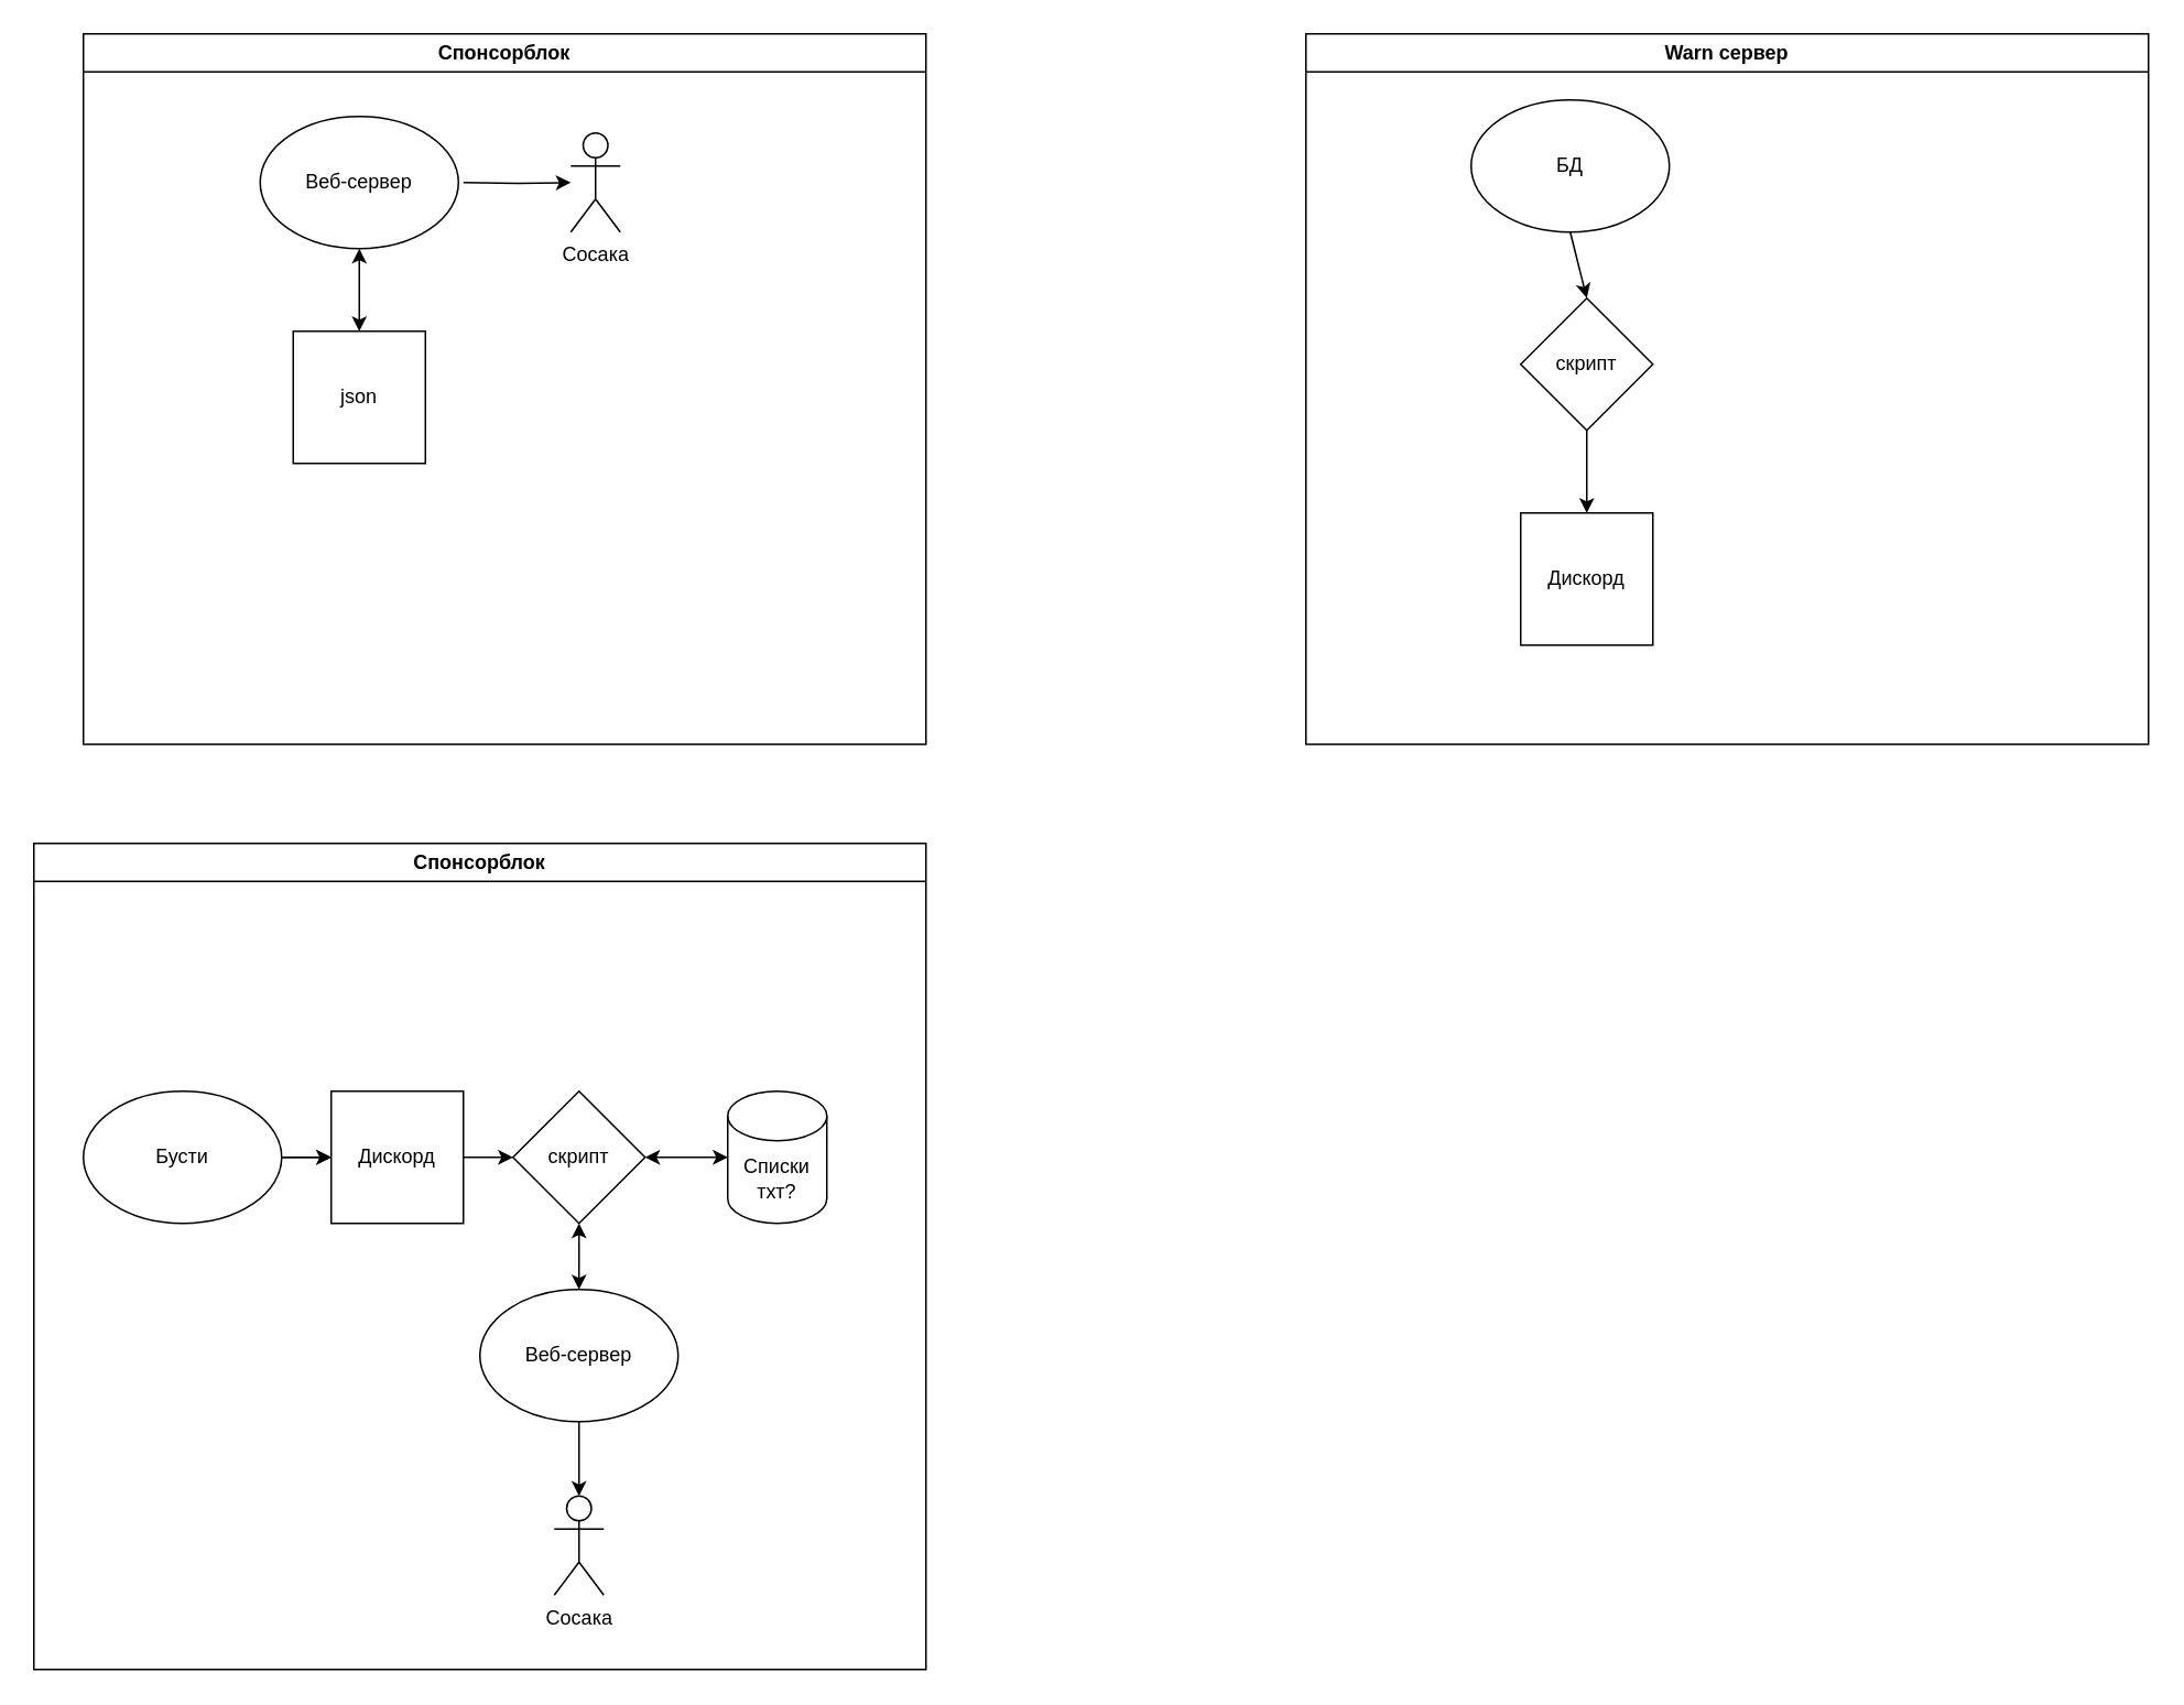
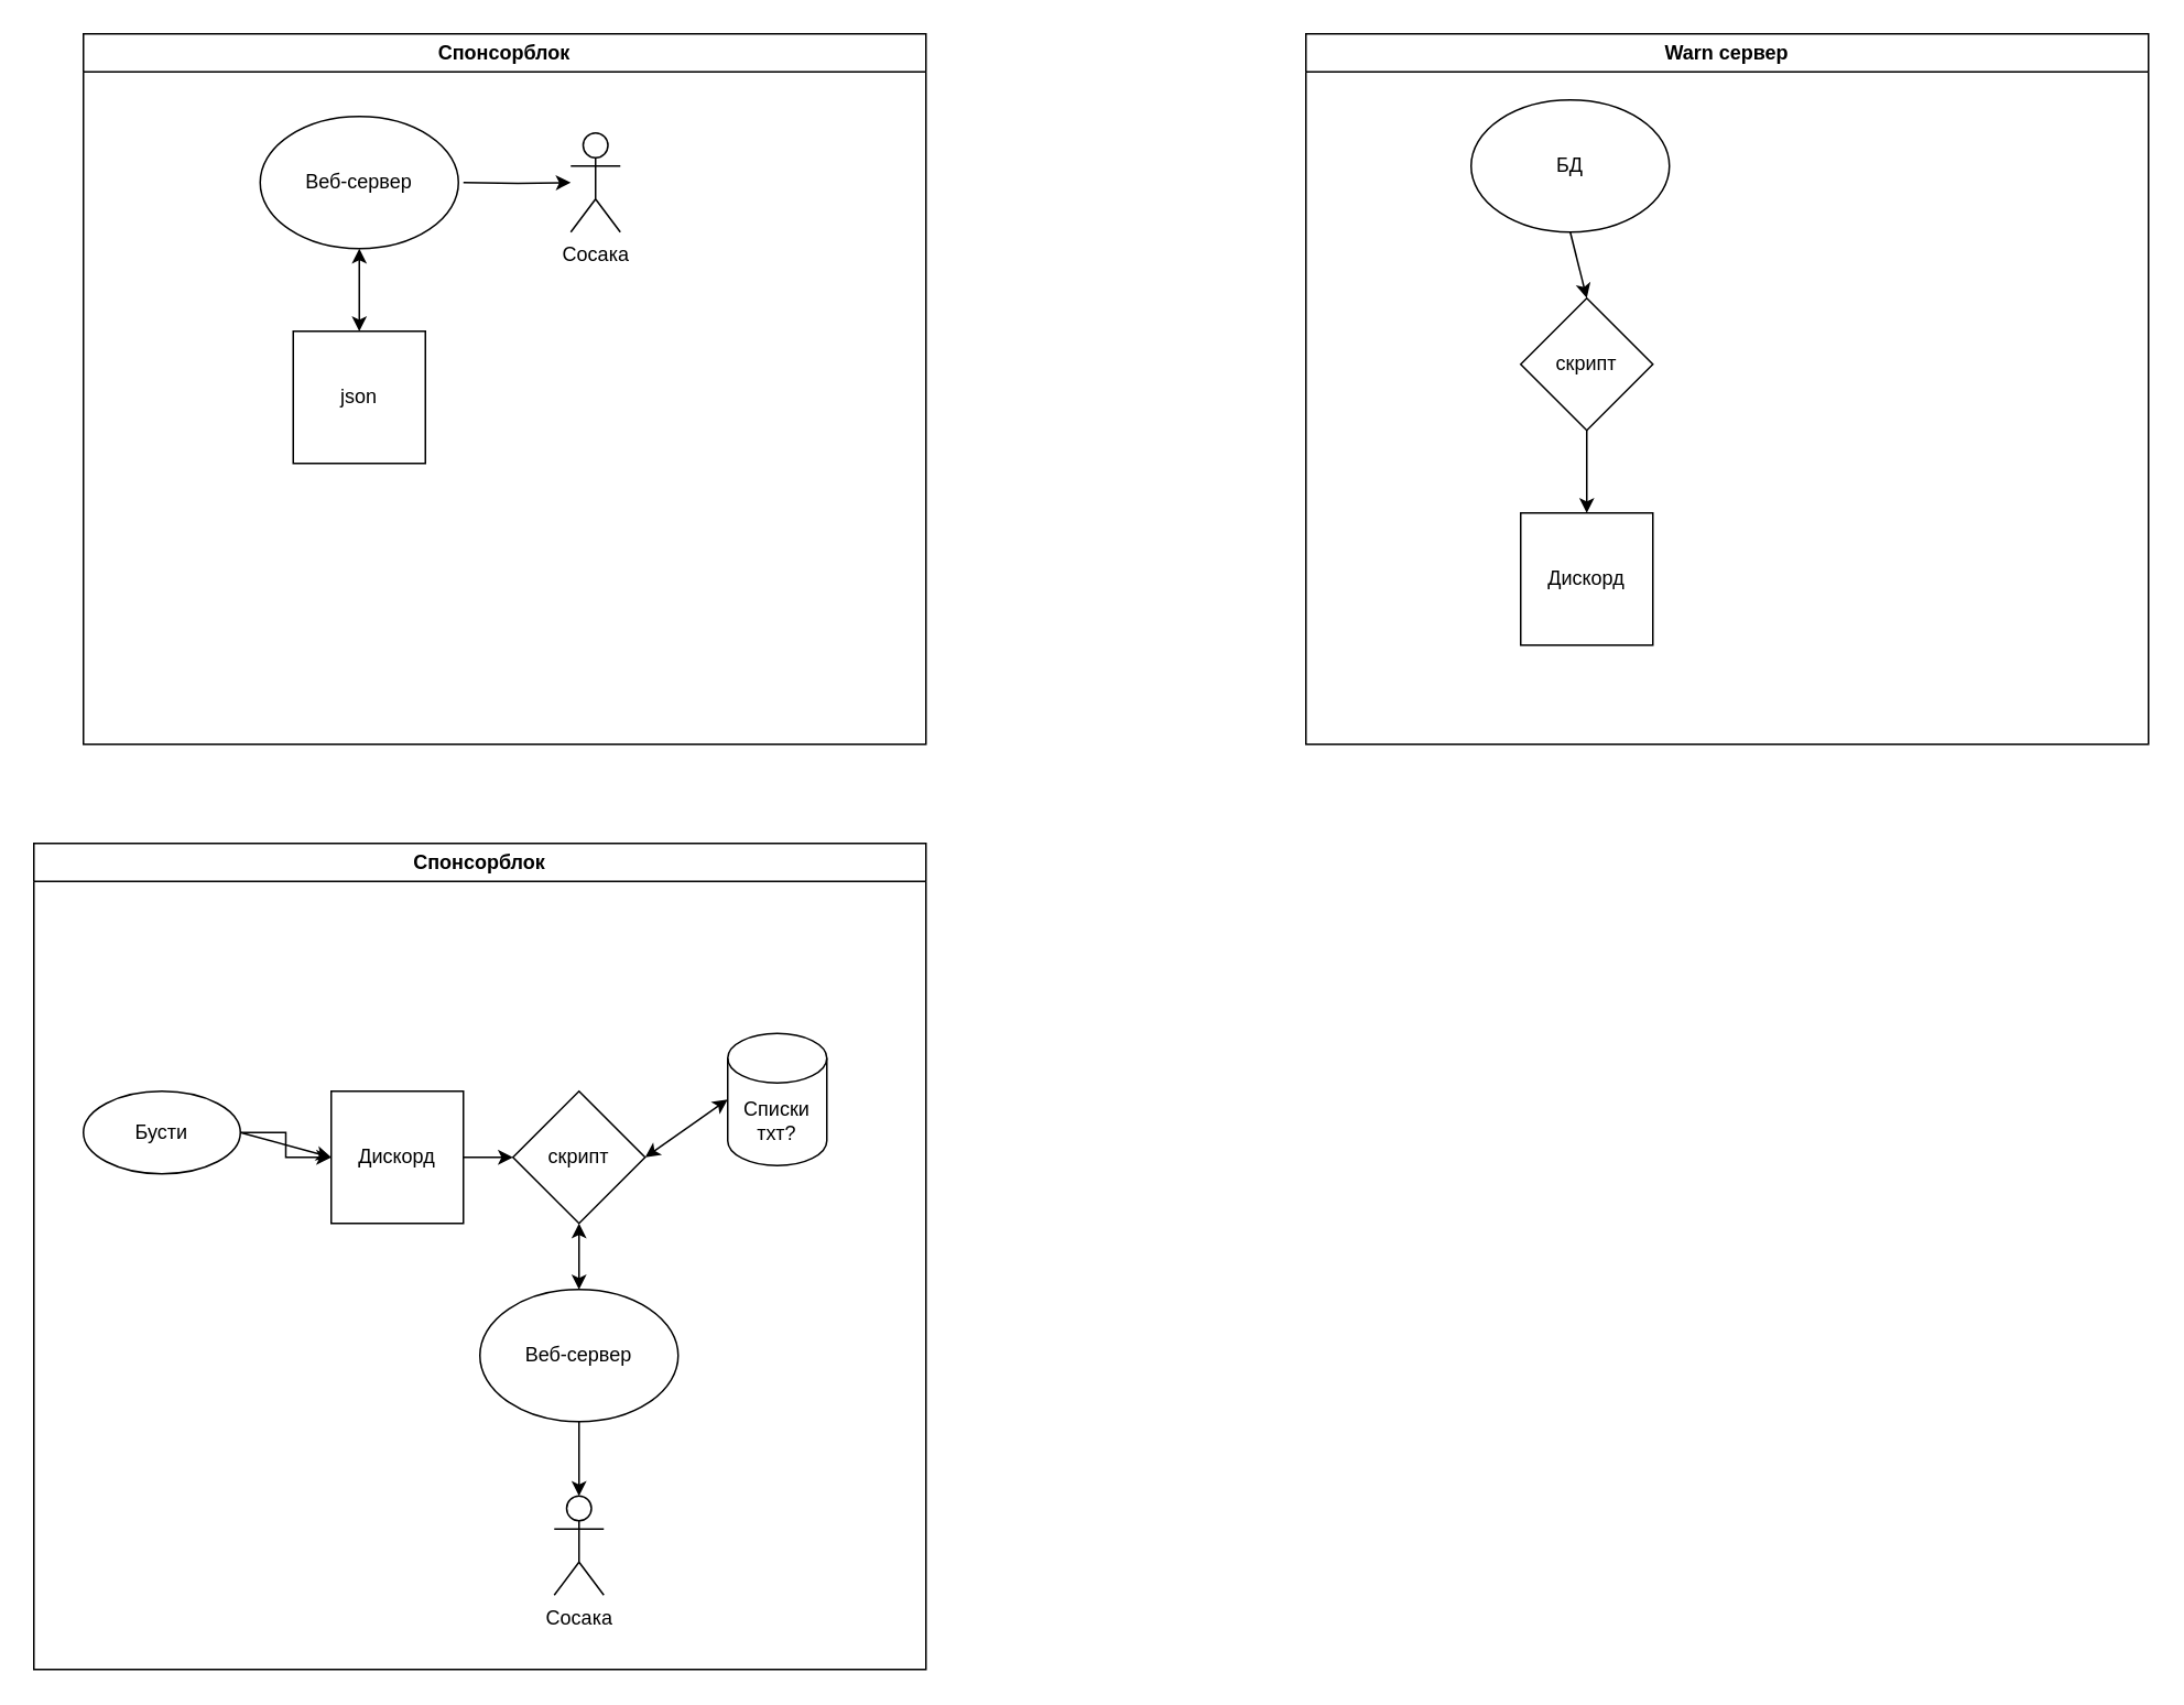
  <mxCell id="0" />
  <mxCell id="1" parent="0" />
  <mxCell id="2" value="Спонсорблок" style="swimlane;whiteSpace=wrap;html=1;" vertex="1" parent="1"><mxGeometry x="50" y="20" width="510" height="430" as="geometry" /></mxCell>
  <mxCell id="3" value="Веб-сервер" style="ellipse;whiteSpace=wrap;html=1;" vertex="1" parent="2"><mxGeometry x="107" y="50" width="120" height="80" as="geometry" /></mxCell>
  <mxCell id="4" value="json" style="whiteSpace=wrap;html=1;rounded=0;" vertex="1" parent="2"><mxGeometry x="127" y="180" width="80" height="80" as="geometry" /></mxCell>
  <mxCell id="5" value="" style="endArrow=classic;startArrow=classic;html=1;rounded=0;entryX=0.5;entryY=0;entryDx=0;entryDy=0;exitX=0.5;exitY=1;exitDx=0;exitDy=0;" edge="1" parent="2" source="3" target="4"><mxGeometry width="50" height="50" relative="1" as="geometry"><mxPoint x="142" y="150" as="sourcePoint" /><mxPoint x="192" y="150" as="targetPoint" /></mxGeometry></mxCell>
  <mxCell id="6" value="" style="edgeStyle=orthogonalEdgeStyle;rounded=0;orthogonalLoop=1;jettySize=auto;html=1;" edge="1" parent="2" target="7"><mxGeometry relative="1" as="geometry"><mxPoint x="230" y="90" as="sourcePoint" /></mxGeometry></mxCell>
  <mxCell id="7" value="Сосака" style="shape=umlActor;verticalLabelPosition=bottom;verticalAlign=top;html=1;outlineConnect=0;" vertex="1" parent="2"><mxGeometry x="295" y="60" width="30" height="60" as="geometry" /></mxCell>
  <mxCell id="8" value="Warn сервер" style="swimlane;whiteSpace=wrap;html=1;" vertex="1" parent="1"><mxGeometry x="790" y="20" width="510" height="430" as="geometry" /></mxCell>
  <mxCell id="9" value="БД" style="ellipse;whiteSpace=wrap;html=1;" vertex="1" parent="8"><mxGeometry x="100" y="40" width="120" height="80" as="geometry" /></mxCell>
  <mxCell id="10" value="скрипт" style="rhombus;whiteSpace=wrap;html=1;" vertex="1" parent="8"><mxGeometry x="130" y="160" width="80" height="80" as="geometry" /></mxCell>
  <mxCell id="11" value="" style="endArrow=classic;html=1;rounded=0;exitX=0.5;exitY=1;exitDx=0;exitDy=0;entryX=0.5;entryY=0;entryDx=0;entryDy=0;" edge="1" parent="8" source="9" target="10"><mxGeometry width="50" height="50" relative="1" as="geometry"><mxPoint x="920" y="510" as="sourcePoint" /><mxPoint x="970" y="460" as="targetPoint" /></mxGeometry></mxCell>
  <mxCell id="12" value="Дискорд" style="whiteSpace=wrap;html=1;aspect=fixed;" vertex="1" parent="8"><mxGeometry x="130" y="290" width="80" height="80" as="geometry" /></mxCell>
  <mxCell id="13" value="" style="endArrow=classic;html=1;rounded=0;exitX=0.5;exitY=1;exitDx=0;exitDy=0;entryX=0.5;entryY=0;entryDx=0;entryDy=0;" edge="1" parent="8" source="10" target="12"><mxGeometry width="50" height="50" relative="1" as="geometry"><mxPoint x="180" y="130" as="sourcePoint" /><mxPoint x="180" y="170" as="targetPoint" /><Array as="points" /></mxGeometry></mxCell>
  <mxCell id="14" value="Спонсорблок" style="swimlane;whiteSpace=wrap;html=1;" vertex="1" parent="1"><mxGeometry x="20" y="510" width="540" height="500" as="geometry" /></mxCell>
  <mxCell id="15" value="Веб-сервер" style="ellipse;whiteSpace=wrap;html=1;" vertex="1" parent="14"><mxGeometry x="270" y="270" width="120" height="80" as="geometry" /></mxCell>
  <mxCell id="16" value="" style="edgeStyle=orthogonalEdgeStyle;rounded=0;orthogonalLoop=1;jettySize=auto;html=1;" edge="1" parent="14" source="17" target="18"><mxGeometry relative="1" as="geometry" /></mxCell>
- <mxCell id="17" value="Бусти" style="ellipse;whiteSpace=wrap;html=1;" vertex="1" parent="14"><mxGeometry x="30" y="150" width="120" height="80" as="geometry" /></mxCell>
+ <mxCell id="17" value="Бусти" style="ellipse;whiteSpace=wrap;html=1;" vertex="1" parent="14"><mxGeometry x="30" y="150" width="95" height="50" as="geometry" /></mxCell>
  <mxCell id="18" value="Дискорд" style="whiteSpace=wrap;html=1;aspect=fixed;" vertex="1" parent="14"><mxGeometry x="180" y="150" width="80" height="80" as="geometry" /></mxCell>
  <mxCell id="19" value="" style="endArrow=classic;html=1;rounded=0;exitX=1;exitY=0.5;exitDx=0;exitDy=0;entryX=0;entryY=0.5;entryDx=0;entryDy=0;" edge="1" parent="14" source="17" target="18"><mxGeometry width="50" height="50" relative="1" as="geometry"><mxPoint x="180" y="165" as="sourcePoint" /><mxPoint x="180" y="215" as="targetPoint" /><Array as="points" /></mxGeometry></mxCell>
  <mxCell id="20" value="скрипт" style="rhombus;whiteSpace=wrap;html=1;" vertex="1" parent="14"><mxGeometry x="290" y="150" width="80" height="80" as="geometry" /></mxCell>
  <mxCell id="21" value="" style="edgeStyle=orthogonalEdgeStyle;rounded=0;orthogonalLoop=1;jettySize=auto;html=1;exitX=1;exitY=0.5;exitDx=0;exitDy=0;entryX=0;entryY=0.5;entryDx=0;entryDy=0;" edge="1" parent="14" source="18" target="20"><mxGeometry relative="1" as="geometry"><mxPoint x="290" y="190" as="sourcePoint" /><mxPoint x="340" y="190" as="targetPoint" /><Array as="points" /></mxGeometry></mxCell>
- <mxCell id="22" value="Списки&lt;br&gt;тхт?" style="shape=cylinder3;whiteSpace=wrap;html=1;boundedLbl=1;backgroundOutline=1;size=15;" vertex="1" parent="14"><mxGeometry x="420" y="150" width="60" height="80" as="geometry" /></mxCell>
+ <mxCell id="22" value="Списки&lt;br&gt;тхт?" style="shape=cylinder3;whiteSpace=wrap;html=1;boundedLbl=1;backgroundOutline=1;size=15;" vertex="1" parent="14"><mxGeometry x="420" y="115" width="60" height="80" as="geometry" /></mxCell>
  <mxCell id="23" value="" style="endArrow=classic;startArrow=classic;html=1;rounded=0;entryX=0;entryY=0.5;entryDx=0;entryDy=0;entryPerimeter=0;exitX=1;exitY=0.5;exitDx=0;exitDy=0;" edge="1" parent="14" source="20" target="22"><mxGeometry width="50" height="50" relative="1" as="geometry"><mxPoint x="360" y="275" as="sourcePoint" /><mxPoint x="410" y="225" as="targetPoint" /></mxGeometry></mxCell>
  <mxCell id="24" value="" style="endArrow=classic;startArrow=classic;html=1;rounded=0;exitX=0.5;exitY=0;exitDx=0;exitDy=0;entryX=0.5;entryY=1;entryDx=0;entryDy=0;" edge="1" parent="14" source="15" target="20"><mxGeometry width="50" height="50" relative="1" as="geometry"><mxPoint x="350" y="275" as="sourcePoint" /><mxPoint x="400" y="225" as="targetPoint" /></mxGeometry></mxCell>
  <mxCell id="25" value="Сосака" style="shape=umlActor;verticalLabelPosition=bottom;verticalAlign=top;html=1;outlineConnect=0;" vertex="1" parent="14"><mxGeometry x="315" y="395" width="30" height="60" as="geometry" /></mxCell>
  <mxCell id="26" value="" style="endArrow=classic;html=1;rounded=0;exitX=0.5;exitY=1;exitDx=0;exitDy=0;entryX=0.5;entryY=0;entryDx=0;entryDy=0;entryPerimeter=0;" edge="1" parent="14" source="15" target="25"><mxGeometry width="50" height="50" relative="1" as="geometry"><mxPoint x="360" y="415" as="sourcePoint" /><mxPoint x="410" y="365" as="targetPoint" /></mxGeometry></mxCell>
